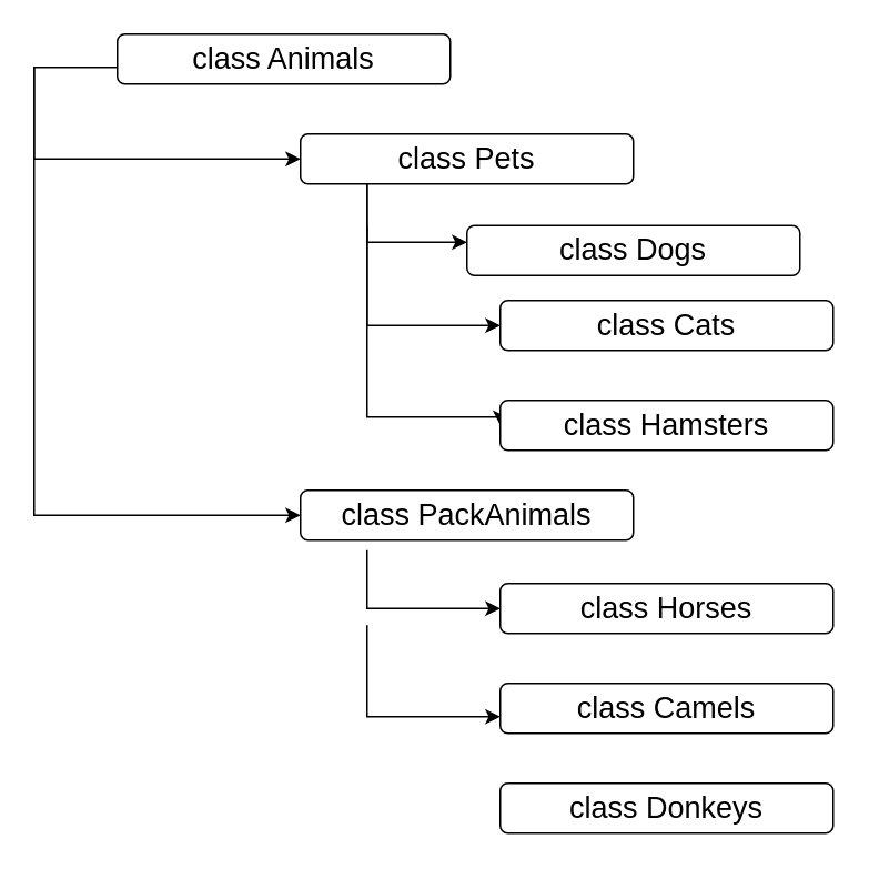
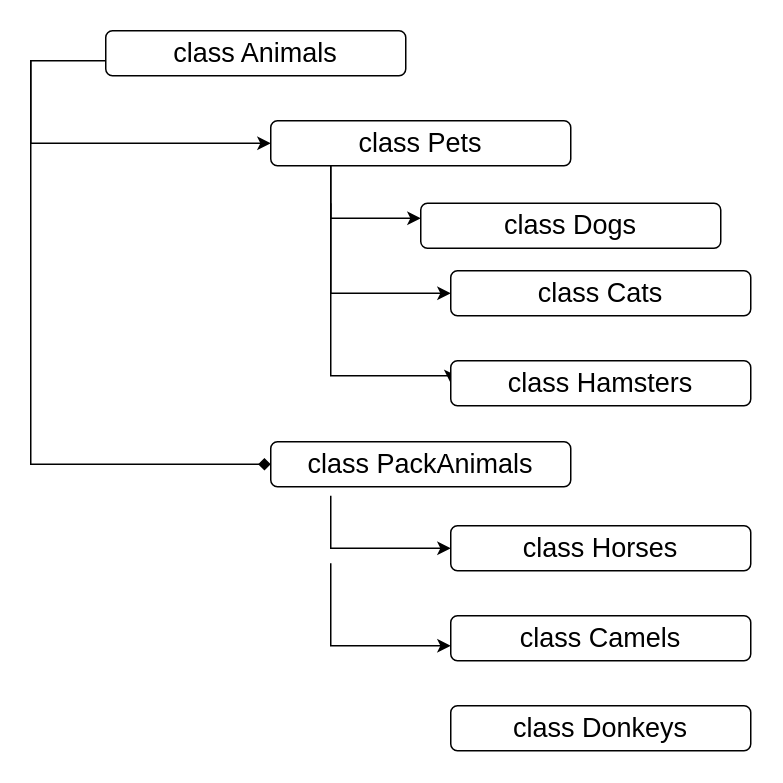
  <mxCell id="0" />
  <mxCell id="1" parent="0" />
- <mxCell id="2" style="edgeStyle=orthogonalEdgeStyle;rounded=0;orthogonalLoop=1;jettySize=auto;html=1;fontSize=18;entryX=0;entryY=0.5;entryDx=0;entryDy=0;" edge="1" parent="1" source="3" target="12"><mxGeometry relative="1" as="geometry"><mxPoint x="90" y="-45" as="targetPoint" /><Array as="points"><mxPoint x="20" y="40" /><mxPoint x="20" y="309" /></Array></mxGeometry></mxCell>
+ <mxCell id="2" style="edgeStyle=orthogonalEdgeStyle;rounded=0;orthogonalLoop=1;jettySize=auto;html=1;fontSize=18;entryX=0;entryY=0.5;entryDx=0;entryDy=0;endArrow=diamond;" edge="1" parent="1" source="3" target="12"><mxGeometry relative="1" as="geometry"><mxPoint x="90" y="-45" as="targetPoint" /><Array as="points"><mxPoint x="20" y="40" /><mxPoint x="20" y="309" /></Array></mxGeometry></mxCell>
  <mxCell id="3" value="&lt;font style=&quot;font-size: 18px;&quot;&gt;class Animals&lt;/font&gt;" style="rounded=1;whiteSpace=wrap;html=1;" vertex="1" parent="1"><mxGeometry x="70" y="20" width="200" height="30" as="geometry" /></mxCell>
  <mxCell id="4" style="edgeStyle=orthogonalEdgeStyle;rounded=0;orthogonalLoop=1;jettySize=auto;html=1;fontSize=18;" edge="1" parent="1" target="6"><mxGeometry relative="1" as="geometry"><mxPoint x="20" y="40" as="sourcePoint" /><Array as="points"><mxPoint x="20" y="95" /></Array></mxGeometry></mxCell>
  <mxCell id="5" style="edgeStyle=orthogonalEdgeStyle;rounded=0;orthogonalLoop=1;jettySize=auto;html=1;entryX=0;entryY=0.5;entryDx=0;entryDy=0;fontSize=18;" edge="1" parent="1" source="6" target="11"><mxGeometry relative="1" as="geometry"><Array as="points"><mxPoint x="220" y="250" /><mxPoint x="300" y="250" /></Array></mxGeometry></mxCell>
  <mxCell id="6" value="&lt;font style=&quot;font-size: 18px;&quot;&gt;class Pets&lt;/font&gt;" style="rounded=1;whiteSpace=wrap;html=1;" vertex="1" parent="1"><mxGeometry x="180" y="80" width="200" height="30" as="geometry" /></mxCell>
  <mxCell id="7" style="edgeStyle=orthogonalEdgeStyle;rounded=0;orthogonalLoop=1;jettySize=auto;html=1;fontSize=18;" edge="1" parent="1" target="8"><mxGeometry relative="1" as="geometry"><mxPoint x="220" y="110" as="sourcePoint" /><Array as="points"><mxPoint x="220" y="145" /></Array></mxGeometry></mxCell>
  <mxCell id="8" value="&lt;font style=&quot;font-size: 18px;&quot;&gt;class Dogs&lt;/font&gt;" style="rounded=1;whiteSpace=wrap;html=1;" vertex="1" parent="1"><mxGeometry x="280" y="135" width="200" height="30" as="geometry" /></mxCell>
  <mxCell id="9" style="edgeStyle=orthogonalEdgeStyle;rounded=0;orthogonalLoop=1;jettySize=auto;html=1;fontSize=18;" edge="1" parent="1" target="10"><mxGeometry relative="1" as="geometry"><mxPoint x="220" y="135" as="sourcePoint" /><Array as="points"><mxPoint x="220" y="195" /></Array></mxGeometry></mxCell>
  <mxCell id="10" value="&lt;font style=&quot;font-size: 18px;&quot;&gt;class Cats&lt;/font&gt;" style="rounded=1;whiteSpace=wrap;html=1;" vertex="1" parent="1"><mxGeometry x="300" y="180" width="200" height="30" as="geometry" /></mxCell>
  <mxCell id="11" value="&lt;font style=&quot;font-size: 18px;&quot;&gt;class Hamsters&lt;/font&gt;" style="rounded=1;whiteSpace=wrap;html=1;" vertex="1" parent="1"><mxGeometry x="300" y="240" width="200" height="30" as="geometry" /></mxCell>
  <mxCell id="12" value="&lt;font style=&quot;font-size: 18px;&quot;&gt;class PackAnimals&lt;/font&gt;" style="rounded=1;whiteSpace=wrap;html=1;" vertex="1" parent="1"><mxGeometry x="180" y="294" width="200" height="30" as="geometry" /></mxCell>
  <mxCell id="13" style="edgeStyle=orthogonalEdgeStyle;rounded=0;orthogonalLoop=1;jettySize=auto;html=1;fontSize=18;" edge="1" parent="1" target="14"><mxGeometry relative="1" as="geometry"><mxPoint x="220" y="330" as="sourcePoint" /><Array as="points"><mxPoint x="220" y="365" /></Array></mxGeometry></mxCell>
  <mxCell id="14" value="&lt;font style=&quot;font-size: 18px;&quot;&gt;class Horses&lt;/font&gt;" style="rounded=1;whiteSpace=wrap;html=1;" vertex="1" parent="1"><mxGeometry x="300" y="350" width="200" height="30" as="geometry" /></mxCell>
  <mxCell id="15" style="edgeStyle=orthogonalEdgeStyle;rounded=0;orthogonalLoop=1;jettySize=auto;html=1;fontSize=18;" edge="1" parent="1" target="16"><mxGeometry relative="1" as="geometry"><mxPoint x="220" y="375" as="sourcePoint" /><Array as="points"><mxPoint x="220" y="430" /></Array></mxGeometry></mxCell>
  <mxCell id="16" value="&lt;font style=&quot;font-size: 18px;&quot;&gt;class Camels&lt;/font&gt;" style="rounded=1;whiteSpace=wrap;html=1;" vertex="1" parent="1"><mxGeometry x="300" y="410" width="200" height="30" as="geometry" /></mxCell>
  <mxCell id="17" value="&lt;font style=&quot;font-size: 18px;&quot;&gt;class Donkeys&lt;/font&gt;" style="rounded=1;whiteSpace=wrap;html=1;" vertex="1" parent="1"><mxGeometry x="300" y="470" width="200" height="30" as="geometry" /></mxCell>
